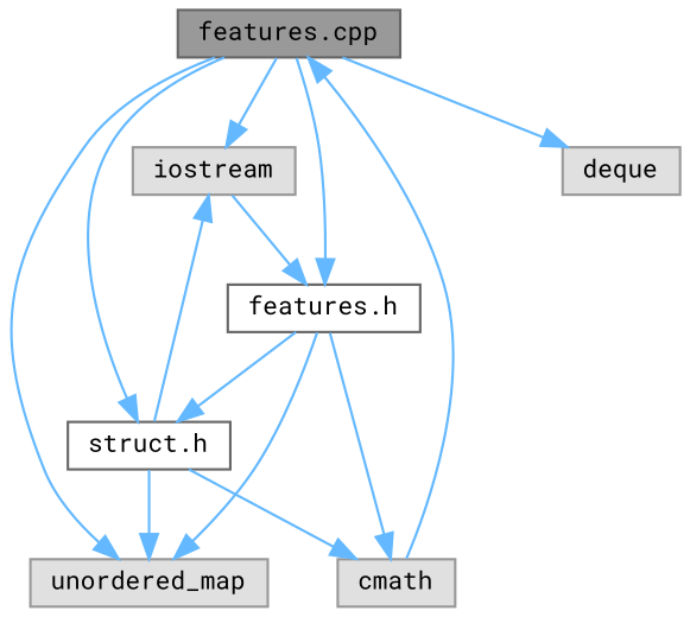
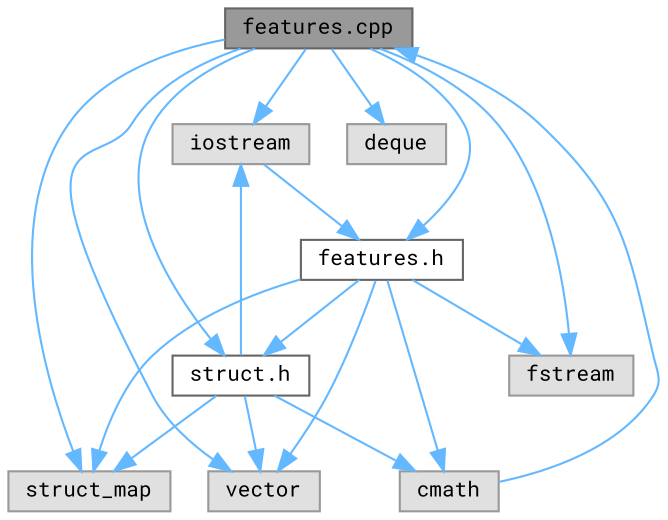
  digraph {
    fontname="Roboto Mono"
    node [color=grey60 fillcolor="#E0E0E0" fontname="Roboto Mono" fontsize=10 shape=box style=filled]
    edge [color=steelblue1 fontname="Roboto Mono" fontsize=10 labelfontname=Helvetica labelfontsize=10 style=solid]
    n1 [color=gray40 fillcolor=grey60 fontcolor=black height=0.2 label="features.cpp" width=0.4]
    n2 [height=0.2 label=iostream width=0.4]
-   n4 [height=0.2 label=unordered_map width=0.4]
+   n3 [height=0.2 label=vector width=0.4]
+   n4 [height=0.2 label=struct_map width=0.4]
+   n5 [height=0.2 label=fstream width=0.4]
    n6 [height=0.2 label=deque width=0.4]
    n7 [color=grey40 fillcolor=white height=0.2 label="features.h" width=0.4]
    n8 [color=grey40 fillcolor=white height=0.2 label="struct.h" width=0.4]
    n9 [height=0.2 label=cmath width=0.4]
    n1 -> n2
+   n1 -> n3
    n1 -> n4
+   n1 -> n5
    n1 -> n6
    n1 -> n7
    n1 -> n8
    n2 -> n7
+   n7 -> n3
    n7 -> n4
+   n7 -> n5
    n7 -> n8
    n7 -> n9
    n8 -> n2
+   n8 -> n3
    n8 -> n4
    n8 -> n9
    n9 -> n1
  }
